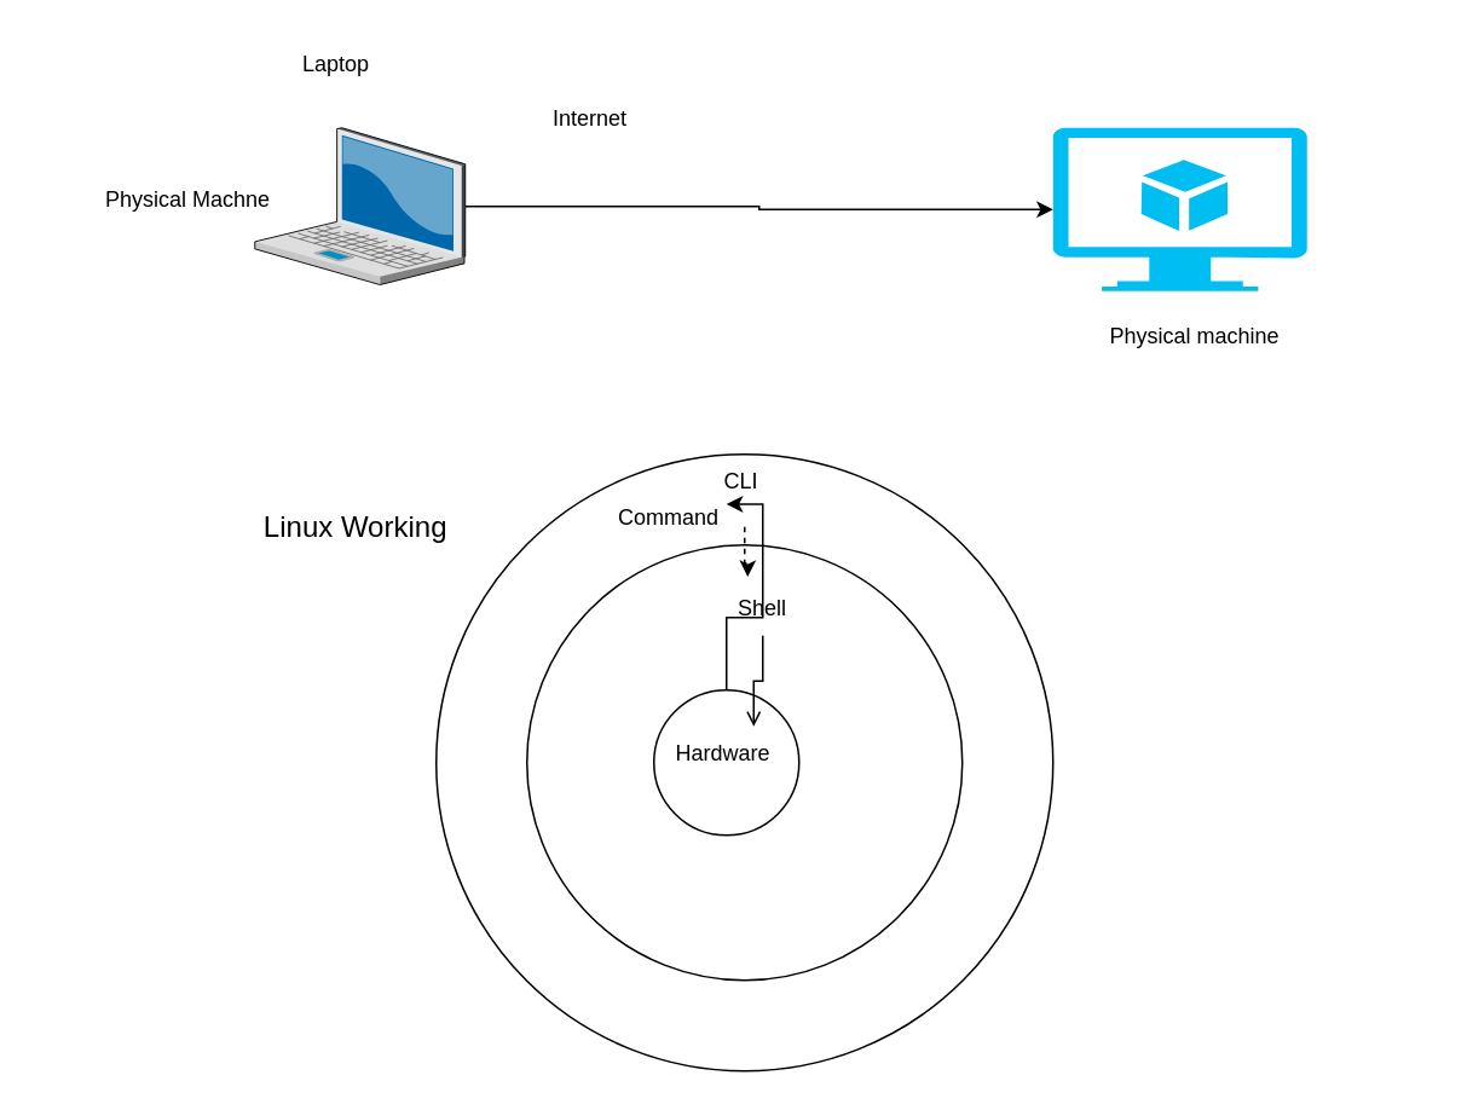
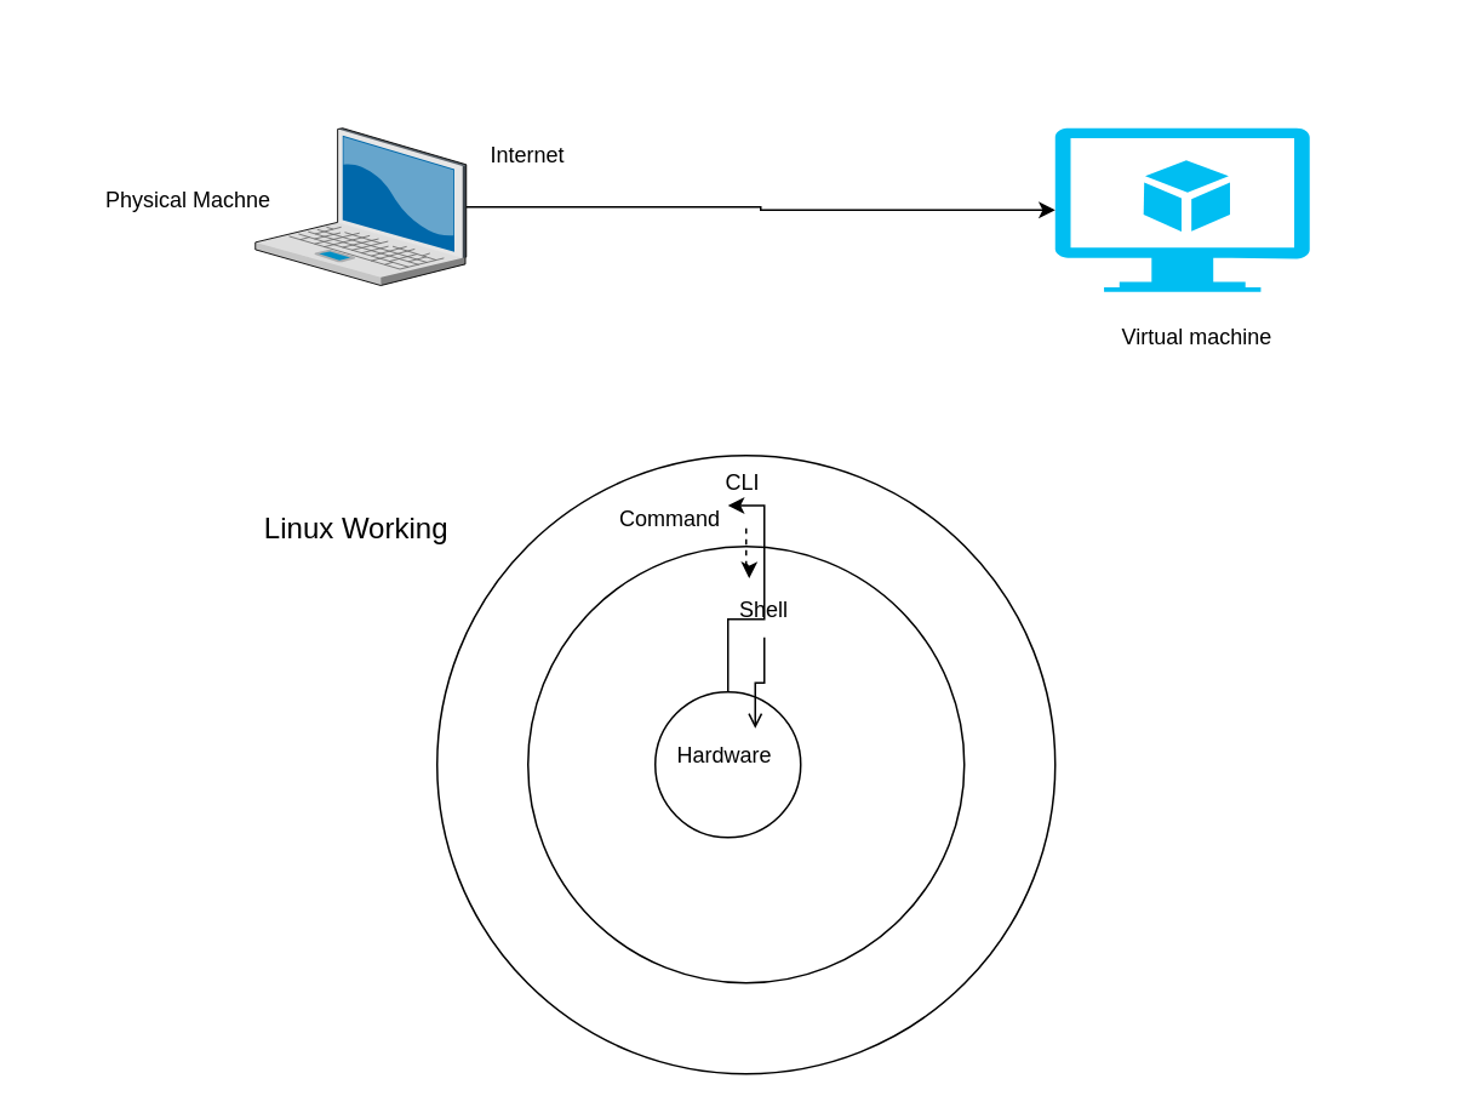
  <mxCell id="0" />
  <mxCell id="1" parent="0" />
  <mxCell id="2" value="" style="verticalLabelPosition=bottom;sketch=0;aspect=fixed;html=1;verticalAlign=top;strokeColor=none;align=center;outlineConnect=0;shape=mxgraph.citrix.laptop_2;" vertex="1" parent="1"><mxGeometry x="140" y="70" width="116" height="86.5" as="geometry" /></mxCell>
  <mxCell id="3" value="Physical Machne&amp;nbsp;" style="text;html=1;align=center;verticalAlign=middle;whiteSpace=wrap;rounded=0;" vertex="1" parent="1"><mxGeometry x="20" y="70" width="170" height="80" as="geometry" /></mxCell>
  <mxCell id="4" value="" style="verticalLabelPosition=bottom;html=1;verticalAlign=top;align=center;strokeColor=none;fillColor=#00BEF2;shape=mxgraph.azure.virtual_machine_feature;pointerEvents=1;" vertex="1" parent="1"><mxGeometry x="580" y="70" width="140" height="90" as="geometry" /></mxCell>
- <mxCell id="5" value="Physical machine&amp;nbsp;" style="text;html=1;align=center;verticalAlign=middle;whiteSpace=wrap;rounded=0;" vertex="1" parent="1"><mxGeometry x="530" y="140" width="260" height="90" as="geometry" /></mxCell>
+ <mxCell id="5" value="Virtual machine&amp;nbsp;" style="text;html=1;align=center;verticalAlign=middle;whiteSpace=wrap;rounded=0;" vertex="1" parent="1"><mxGeometry x="530" y="140" width="260" height="90" as="geometry" /></mxCell>
  <mxCell id="6" style="edgeStyle=orthogonalEdgeStyle;rounded=0;orthogonalLoop=1;jettySize=auto;html=1;entryX=0;entryY=0.5;entryDx=0;entryDy=0;entryPerimeter=0;" edge="1" parent="1" source="2" target="4"><mxGeometry relative="1" as="geometry" /></mxCell>
- <mxCell id="7" value="Laptop" style="text;html=1;align=center;verticalAlign=middle;whiteSpace=wrap;rounded=0;" vertex="1" parent="1"><mxGeometry x="140" y="20" width="90" height="30" as="geometry" /></mxCell>
  <mxCell id="8" value="" style="group" vertex="1" connectable="0" parent="1"><mxGeometry x="240" y="240" width="340" height="350" as="geometry" /></mxCell>
  <mxCell id="9" value="" style="ellipse;whiteSpace=wrap;html=1;" vertex="1" parent="8"><mxGeometry y="10" width="340" height="340" as="geometry" /></mxCell>
  <mxCell id="10" value="CLI&amp;nbsp;" style="text;html=1;align=center;verticalAlign=middle;whiteSpace=wrap;rounded=0;" vertex="1" parent="8"><mxGeometry x="115" width="110" height="50" as="geometry" /></mxCell>
  <mxCell id="11" value="" style="group" vertex="1" connectable="0" parent="8"><mxGeometry x="50" y="60" width="240" height="240" as="geometry" /></mxCell>
  <mxCell id="12" value="" style="ellipse;whiteSpace=wrap;html=1;aspect=fixed;" vertex="1" parent="11"><mxGeometry width="240" height="240" as="geometry" /></mxCell>
  <mxCell id="13" value="" style="ellipse;whiteSpace=wrap;html=1;aspect=fixed;" vertex="1" parent="11"><mxGeometry x="70" y="80" width="80" height="80" as="geometry" /></mxCell>
  <mxCell id="14" value="Hardware&amp;nbsp;" style="text;html=1;align=center;verticalAlign=middle;whiteSpace=wrap;rounded=0;" vertex="1" parent="11"><mxGeometry x="80" y="100" width="60" height="30" as="geometry" /></mxCell>
  <mxCell id="15" style="edgeStyle=orthogonalEdgeStyle;rounded=0;orthogonalLoop=1;jettySize=auto;html=1;entryX=0.75;entryY=0;entryDx=0;entryDy=0;endArrow=open;" edge="1" parent="11" source="16" target="14"><mxGeometry relative="1" as="geometry" /></mxCell>
  <mxCell id="16" value="Shell" style="text;html=1;align=center;verticalAlign=middle;whiteSpace=wrap;rounded=0;" vertex="1" parent="11"><mxGeometry x="100" y="20" width="60" height="30" as="geometry" /></mxCell>
  <mxCell id="17" value="Command&amp;nbsp;" style="text;html=1;align=center;verticalAlign=middle;whiteSpace=wrap;rounded=0;" vertex="1" parent="8"><mxGeometry x="100" y="30" width="60" height="30" as="geometry" /></mxCell>
  <mxCell id="18" style="edgeStyle=orthogonalEdgeStyle;rounded=0;orthogonalLoop=1;jettySize=auto;html=1;entryX=0.361;entryY=-0.083;entryDx=0;entryDy=0;entryPerimeter=0;dashed=1;" edge="1" parent="8" source="10" target="16"><mxGeometry relative="1" as="geometry" /></mxCell>
  <mxCell id="19" style="edgeStyle=orthogonalEdgeStyle;rounded=0;orthogonalLoop=1;jettySize=auto;html=1;entryX=1;entryY=0.25;entryDx=0;entryDy=0;" edge="1" parent="8" source="13" target="17"><mxGeometry relative="1" as="geometry" /></mxCell>
  <mxCell id="20" value="&lt;font style=&quot;font-size: 16px;&quot;&gt;Linux Working&amp;nbsp;&lt;/font&gt;" style="text;html=1;align=center;verticalAlign=middle;whiteSpace=wrap;rounded=0;" vertex="1" parent="1"><mxGeometry x="118" y="270" width="160" height="40" as="geometry" /></mxCell>
- <mxCell id="21" value="Internet" style="text;html=1;align=center;verticalAlign=middle;whiteSpace=wrap;rounded=0;" vertex="1" parent="1"><mxGeometry x="295" y="50" width="60" height="30" as="geometry" /></mxCell>
+ <mxCell id="21" value="Internet" style="text;html=1;align=center;verticalAlign=middle;whiteSpace=wrap;rounded=0;" vertex="1" parent="1"><mxGeometry x="260" y="70" width="60" height="30" as="geometry" /></mxCell>
